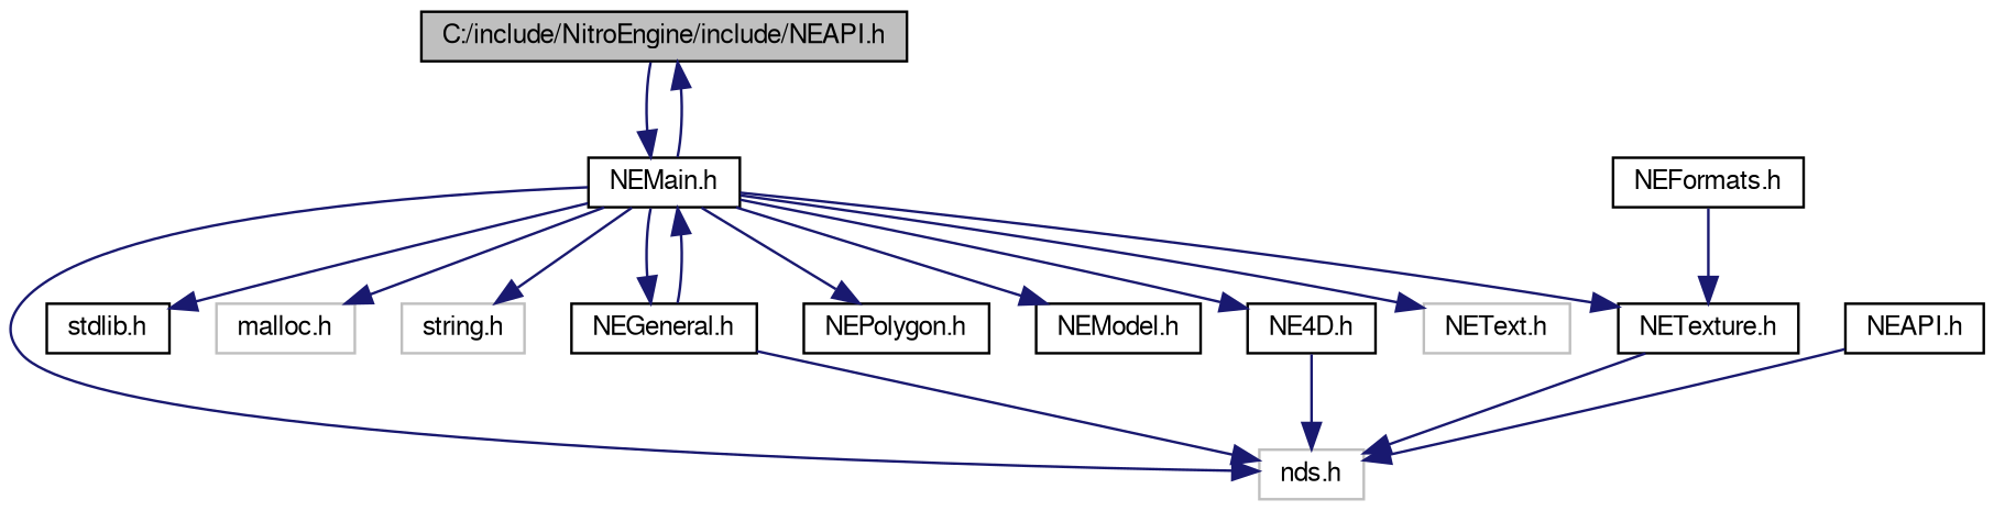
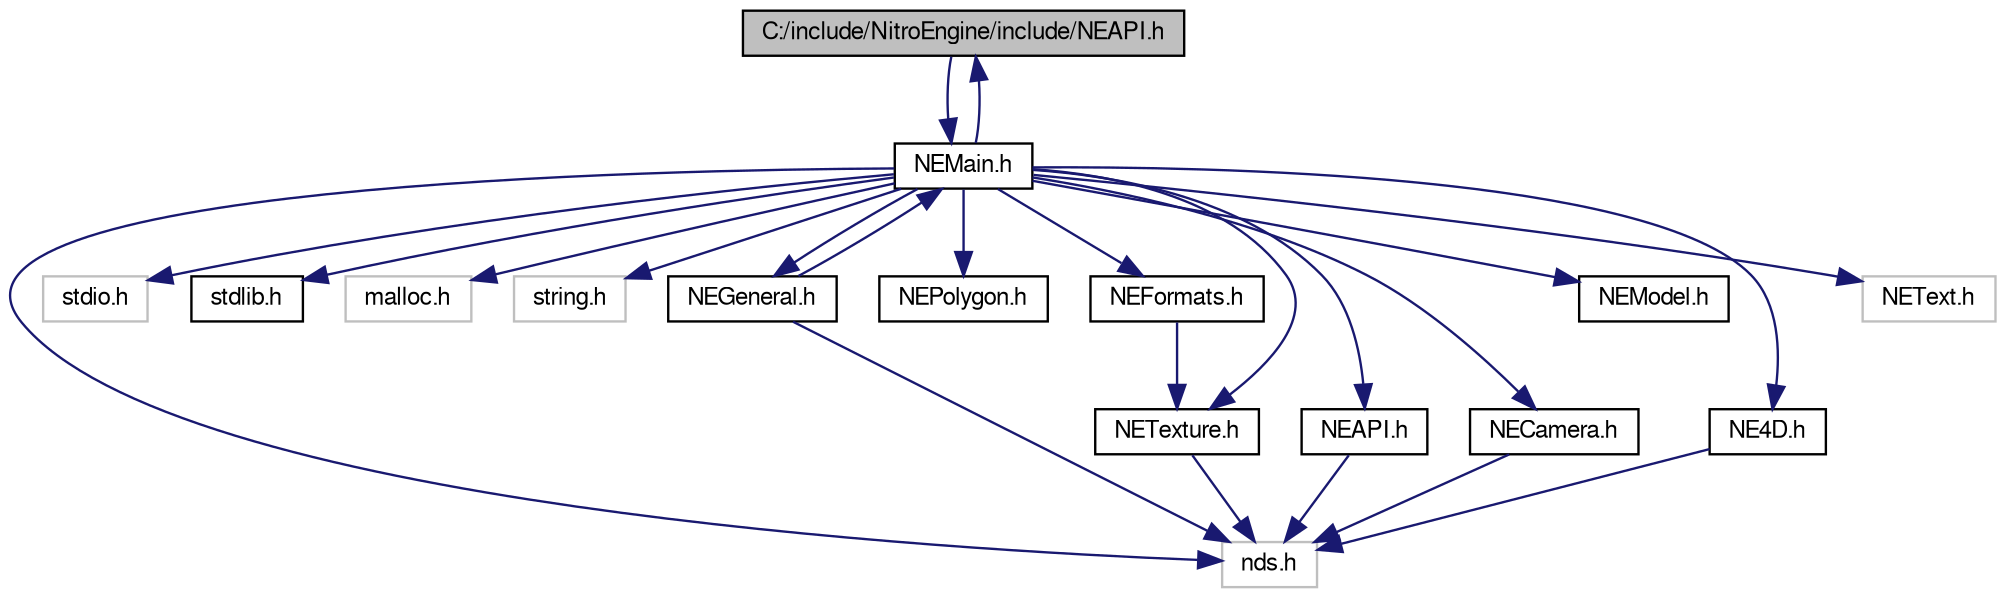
  digraph {
    node [color=black fontname=FreeSans fontsize=10 shape=record]
    edge [color=midnightblue fontname=FreeSans fontsize=10 labelfontname=FreeSans labelfontsize=10 style=solid]
    n1 [fillcolor=grey75 fontcolor=black height=0.2 label="C:/include/NitroEngine/include/NEAPI.h" style=filled width=0.4]
    n2 [height=0.2 label="NEMain.h" width=0.4]
    n3 [color=grey75 height=0.2 label="nds.h" width=0.4]
+   n4 [color=grey75 height=0.2 label="stdio.h" width=0.4]
    n5 [height=0.2 label="stdlib.h" width=0.4]
    n6 [color=grey75 height=0.2 label="malloc.h" width=0.4]
    n7 [color=grey75 height=0.2 label="string.h" width=0.4]
    n8 [height=0.2 label="NEGeneral.h" width=0.4]
    n9 [height=0.2 label="NEPolygon.h" width=0.4]
    n10 [height=0.2 label="NEFormats.h" width=0.4]
    n11 [height=0.2 label="NETexture.h" width=0.4]
    n12 [height=0.2 label="NEAPI.h" width=0.4]
+   n13 [height=0.2 label="NECamera.h" width=0.4]
    n14 [height=0.2 label="NEModel.h" width=0.4]
    n15 [height=0.2 label="NE4D.h" width=0.4]
    n16 [color=grey75 height=0.2 label="NEText.h" width=0.4]
    n1 -> n2
    n2 -> n1
    n2 -> n3
+   n2 -> n4
    n2 -> n5
    n2 -> n6
    n2 -> n7
    n2 -> n8
    n2 -> n9
+   n2 -> n10
    n2 -> n11
+   n2 -> n12
+   n2 -> n13
    n2 -> n14
    n2 -> n15
    n2 -> n16
    n8 -> n2
    n8 -> n3
    n10 -> n11
    n11 -> n3
    n12 -> n3
+   n13 -> n3
    n15 -> n3
  }
